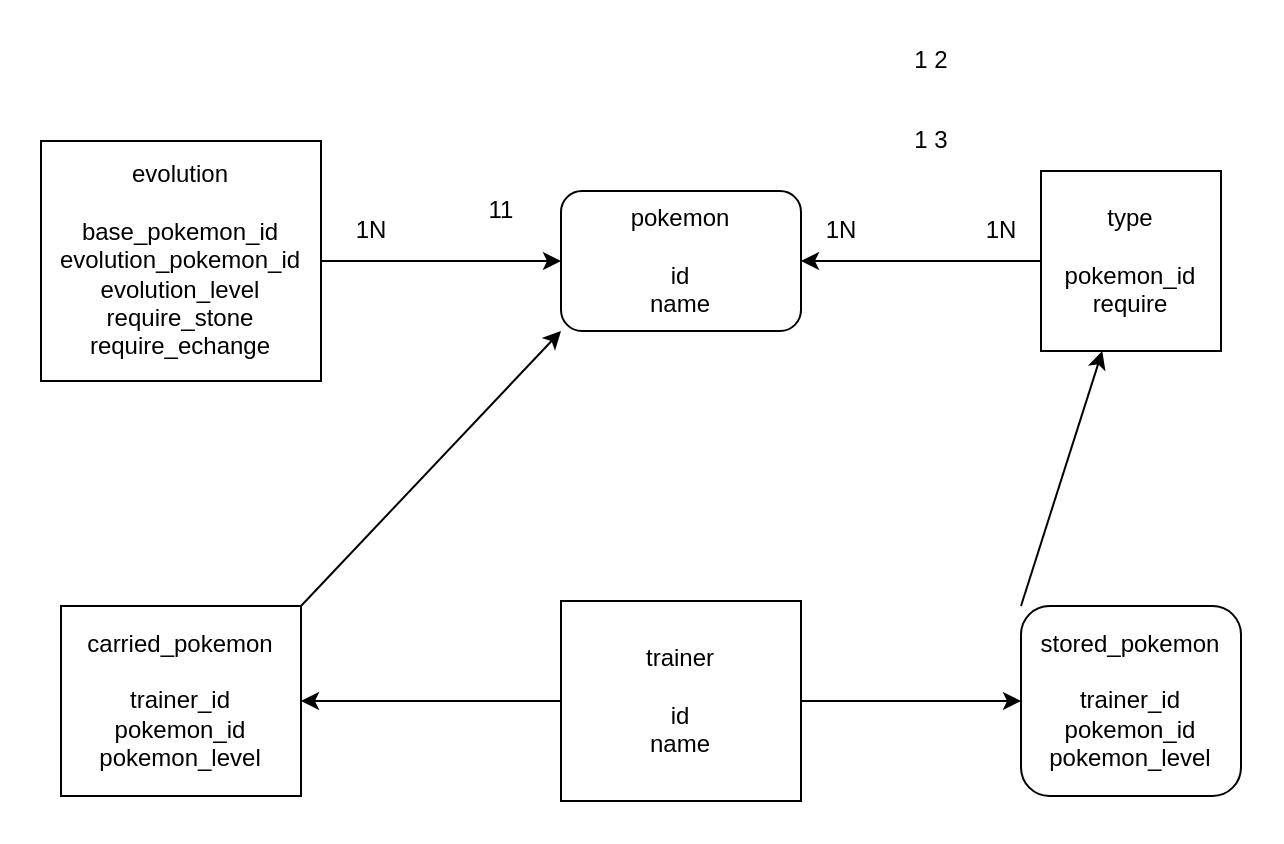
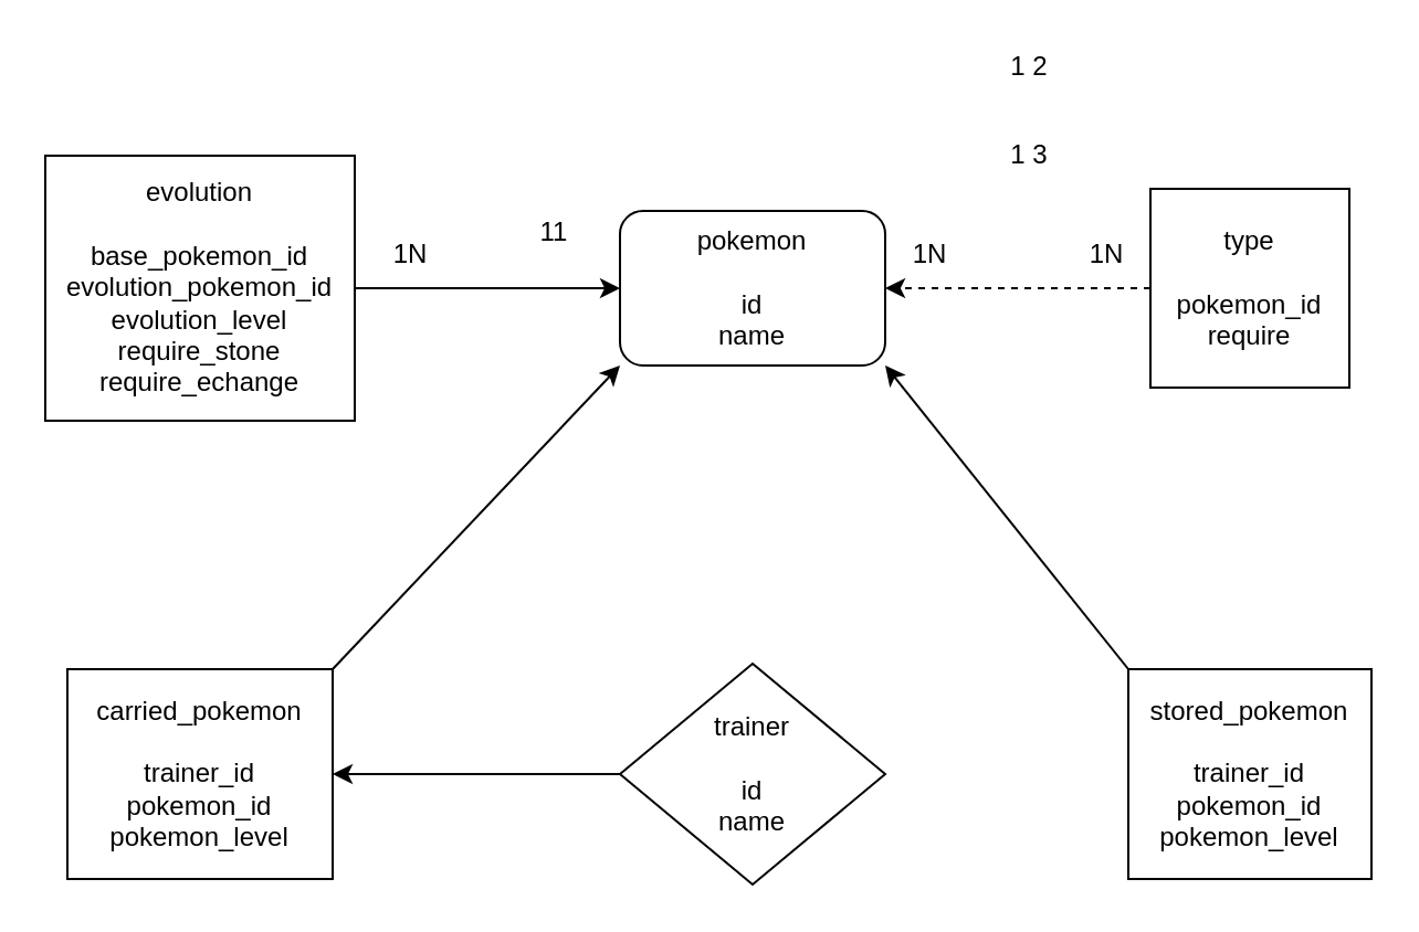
  <mxCell id="0" />
  <mxCell id="1" parent="0" />
  <mxCell id="2" value="pokemon&lt;br&gt;&lt;br&gt;id&lt;br&gt;name" style="whiteSpace=wrap;html=1;rounded=1;" vertex="1" parent="1"><mxGeometry x="280" y="95" width="120" height="70" as="geometry" /></mxCell>
- <mxCell id="3" style="edgeStyle=none;html=1;exitX=1;exitY=0.5;exitDx=0;exitDy=0;entryX=0;entryY=0.5;entryDx=0;entryDy=0;" edge="1" parent="1" source="5" target="9"><mxGeometry relative="1" as="geometry" /></mxCell>
  <mxCell id="4" style="edgeStyle=none;html=1;exitX=0;exitY=0.5;exitDx=0;exitDy=0;entryX=1;entryY=0.5;entryDx=0;entryDy=0;" edge="1" parent="1" source="5" target="11"><mxGeometry relative="1" as="geometry" /></mxCell>
- <mxCell id="5" value="trainer&lt;br&gt;&lt;br&gt;id&lt;br&gt;name" style="whiteSpace=wrap;html=1;" vertex="1" parent="1"><mxGeometry x="280" y="300" width="120" height="100" as="geometry" /></mxCell>
- <mxCell id="6" style="edgeStyle=none;html=1;exitX=0;exitY=0.5;exitDx=0;exitDy=0;entryX=1;entryY=0.5;entryDx=0;entryDy=0;" edge="1" parent="1" source="7" target="2"><mxGeometry relative="1" as="geometry" /></mxCell>
+ <mxCell id="5" value="trainer&lt;br&gt;&lt;br&gt;id&lt;br&gt;name" style="rhombus;whiteSpace=wrap;html=1;" vertex="1" parent="1"><mxGeometry x="280" y="300" width="120" height="100" as="geometry" /></mxCell>
+ <mxCell id="6" style="edgeStyle=none;html=1;exitX=0;exitY=0.5;exitDx=0;exitDy=0;entryX=1;entryY=0.5;entryDx=0;entryDy=0;dashed=1;" edge="1" parent="1" source="7" target="2"><mxGeometry relative="1" as="geometry" /></mxCell>
  <mxCell id="7" value="type&lt;br&gt;&lt;br&gt;pokemon_id&lt;br&gt;require" style="whiteSpace=wrap;html=1;" vertex="1" parent="1"><mxGeometry x="520" y="85" width="90" height="90" as="geometry" /></mxCell>
- <mxCell id="8" style="edgeStyle=none;html=1;exitX=0;exitY=0;exitDx=0;exitDy=0;" edge="1" parent="1" source="9" target="7"><mxGeometry relative="1" as="geometry" /></mxCell>
- <mxCell id="9" value="stored_pokemon&lt;br&gt;&lt;br&gt;trainer_id&lt;br&gt;pokemon_id&lt;br&gt;pokemon_level" style="whiteSpace=wrap;html=1;rounded=1;" vertex="1" parent="1"><mxGeometry x="510" y="302.5" width="110" height="95" as="geometry" /></mxCell>
+ <mxCell id="8" style="edgeStyle=none;html=1;exitX=0;exitY=0;exitDx=0;exitDy=0;entryX=1;entryY=1;entryDx=0;entryDy=0;" edge="1" parent="1" source="9" target="2"><mxGeometry relative="1" as="geometry" /></mxCell>
+ <mxCell id="9" value="stored_pokemon&lt;br&gt;&lt;br&gt;trainer_id&lt;br&gt;pokemon_id&lt;br&gt;pokemon_level" style="whiteSpace=wrap;html=1;" vertex="1" parent="1"><mxGeometry x="510" y="302.5" width="110" height="95" as="geometry" /></mxCell>
  <mxCell id="10" style="edgeStyle=none;html=1;exitX=1;exitY=0;exitDx=0;exitDy=0;entryX=0;entryY=1;entryDx=0;entryDy=0;" edge="1" parent="1" source="11" target="2"><mxGeometry relative="1" as="geometry"><mxPoint x="270" y="205" as="targetPoint" /></mxGeometry></mxCell>
  <mxCell id="11" value="carried_pokemon&lt;br&gt;&lt;br&gt;trainer_id&lt;br&gt;pokemon_id&lt;br&gt;pokemon_level" style="whiteSpace=wrap;html=1;" vertex="1" parent="1"><mxGeometry x="30" y="302.5" width="120" height="95" as="geometry" /></mxCell>
  <mxCell id="12" style="edgeStyle=none;html=1;exitX=1;exitY=0.5;exitDx=0;exitDy=0;entryX=0;entryY=0.5;entryDx=0;entryDy=0;" edge="1" parent="1" source="13" target="2"><mxGeometry relative="1" as="geometry" /></mxCell>
  <mxCell id="13" value="evolution&lt;br&gt;&lt;br&gt;base_pokemon_id&lt;br&gt;evolution_pokemon_id&lt;br&gt;evolution_level&lt;br&gt;require_stone&lt;br&gt;require_echange" style="whiteSpace=wrap;html=1;" vertex="1" parent="1"><mxGeometry x="20" y="70" width="140" height="120" as="geometry" /></mxCell>
  <mxCell id="14" value="1N" style="text;html=1;align=center;verticalAlign=middle;resizable=0;points=[];autosize=1;strokeColor=none;fillColor=none;" vertex="1" parent="1"><mxGeometry x="170" y="105" width="30" height="20" as="geometry" /></mxCell>
  <mxCell id="15" value="11" style="text;html=1;align=center;verticalAlign=middle;resizable=0;points=[];autosize=1;strokeColor=none;fillColor=none;" vertex="1" parent="1"><mxGeometry x="235" y="95" width="30" height="20" as="geometry" /></mxCell>
  <mxCell id="16" value="1N" style="text;html=1;align=center;verticalAlign=middle;resizable=0;points=[];autosize=1;strokeColor=none;fillColor=none;" vertex="1" parent="1"><mxGeometry x="405" y="105" width="30" height="20" as="geometry" /></mxCell>
  <mxCell id="17" value="1N" style="text;html=1;align=center;verticalAlign=middle;resizable=0;points=[];autosize=1;strokeColor=none;fillColor=none;" vertex="1" parent="1"><mxGeometry x="485" y="105" width="30" height="20" as="geometry" /></mxCell>
  <mxCell id="18" value="1 2" style="text;html=1;align=center;verticalAlign=middle;resizable=0;points=[];autosize=1;strokeColor=none;fillColor=none;" vertex="1" parent="1"><mxGeometry x="450" y="20" width="30" height="20" as="geometry" /></mxCell>
  <mxCell id="19" value="1 3" style="text;html=1;align=center;verticalAlign=middle;resizable=0;points=[];autosize=1;strokeColor=none;fillColor=none;" vertex="1" parent="1"><mxGeometry x="450" y="60" width="30" height="20" as="geometry" /></mxCell>
